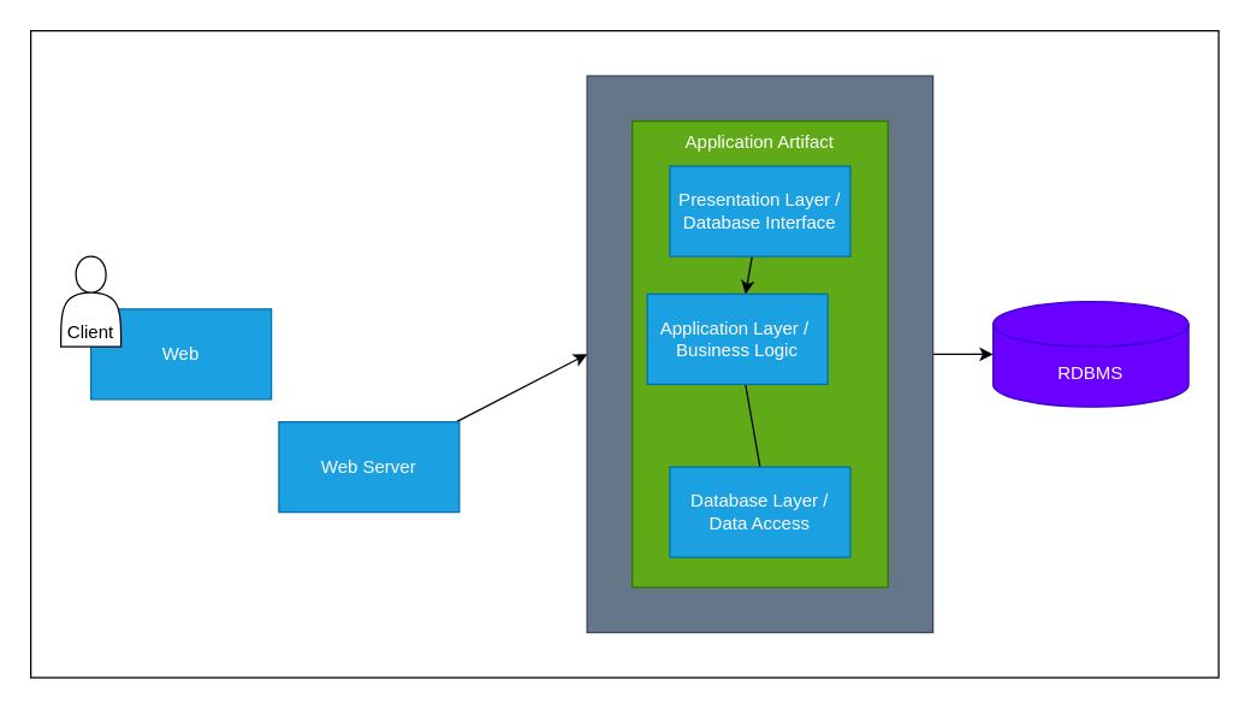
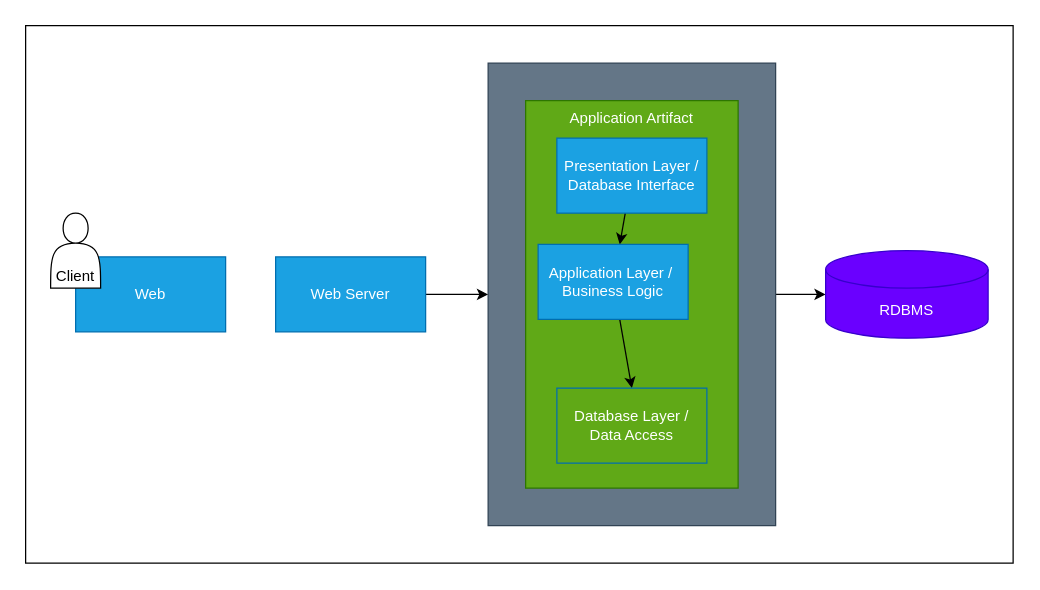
  <mxCell id="0" />
  <mxCell id="1" parent="0" />
  <mxCell id="2" value="" style="whiteSpace=wrap;html=1;" vertex="1" parent="1"><mxGeometry x="20" y="20" width="790" height="430" as="geometry" /></mxCell>
  <mxCell id="3" style="edgeStyle=none;html=1;entryX=0;entryY=0.5;entryDx=0;entryDy=0;entryPerimeter=0;" edge="1" parent="1" source="4" target="11"><mxGeometry relative="1" as="geometry" /></mxCell>
  <mxCell id="4" value="" style="whiteSpace=wrap;html=1;fillColor=#647687;fontColor=#ffffff;strokeColor=#314354;" vertex="1" parent="1"><mxGeometry x="390" y="50" width="230" height="370" as="geometry" /></mxCell>
  <mxCell id="5" value="Application Artifact" style="whiteSpace=wrap;html=1;verticalAlign=top;fillColor=#60a917;fontColor=#ffffff;strokeColor=#2D7600;" vertex="1" parent="1"><mxGeometry x="420" y="80" width="170" height="310" as="geometry" /></mxCell>
  <mxCell id="6" style="edgeStyle=none;html=1;" edge="1" parent="1" source="7" target="9"><mxGeometry relative="1" as="geometry" /></mxCell>
  <mxCell id="7" value="Presentation Layer / Database Interface" style="whiteSpace=wrap;html=1;fillColor=#1ba1e2;fontColor=#ffffff;strokeColor=#006EAF;" vertex="1" parent="1"><mxGeometry x="445" y="110" width="120" height="60" as="geometry" /></mxCell>
- <mxCell id="8" style="edgeStyle=none;html=1;entryX=0.5;entryY=0;entryDx=0;entryDy=0;endArrow=none;" edge="1" parent="1" source="9" target="10"><mxGeometry relative="1" as="geometry" /></mxCell>
+ <mxCell id="8" style="edgeStyle=none;html=1;entryX=0.5;entryY=0;entryDx=0;entryDy=0;" edge="1" parent="1" source="9" target="10"><mxGeometry relative="1" as="geometry" /></mxCell>
  <mxCell id="9" value="Application Layer /&amp;nbsp;&lt;br&gt;Business Logic" style="whiteSpace=wrap;html=1;fillColor=#1ba1e2;fontColor=#ffffff;strokeColor=#006EAF;" vertex="1" parent="1"><mxGeometry x="430" y="195" width="120" height="60" as="geometry" /></mxCell>
- <mxCell id="10" value="Database Layer / Data Access" style="whiteSpace=wrap;html=1;fillColor=#1ba1e2;fontColor=#ffffff;strokeColor=#006EAF;" vertex="1" parent="1"><mxGeometry x="445" y="310" width="120" height="60" as="geometry" /></mxCell>
+ <mxCell id="10" value="Database Layer / Data Access" style="whiteSpace=wrap;html=1;fillColor=#60a917;fontColor=#ffffff;strokeColor=#006EAF;" vertex="1" parent="1"><mxGeometry x="445" y="310" width="120" height="60" as="geometry" /></mxCell>
  <mxCell id="11" value="RDBMS" style="shape=cylinder3;whiteSpace=wrap;html=1;boundedLbl=1;backgroundOutline=1;size=15;fillColor=#6a00ff;fontColor=#ffffff;strokeColor=#3700CC;" vertex="1" parent="1"><mxGeometry x="660" y="200" width="130" height="70" as="geometry" /></mxCell>
  <mxCell id="12" style="edgeStyle=none;html=1;entryX=0;entryY=0.5;entryDx=0;entryDy=0;" edge="1" parent="1" source="13" target="4"><mxGeometry relative="1" as="geometry" /></mxCell>
- <mxCell id="13" value="Web Server" style="whiteSpace=wrap;html=1;fillColor=#1ba1e2;fontColor=#ffffff;strokeColor=#006EAF;" vertex="1" parent="1"><mxGeometry x="185" y="280" width="120" height="60" as="geometry" /></mxCell>
+ <mxCell id="13" value="Web Server" style="whiteSpace=wrap;html=1;fillColor=#1ba1e2;fontColor=#ffffff;strokeColor=#006EAF;" vertex="1" parent="1"><mxGeometry x="220" y="205" width="120" height="60" as="geometry" /></mxCell>
  <mxCell id="14" style="edgeStyle=none;html=1;" edge="1" parent="1" source="15" target="16"><mxGeometry relative="1" as="geometry" /></mxCell>
  <mxCell id="15" value="Web" style="whiteSpace=wrap;html=1;fillColor=#1ba1e2;fontColor=#ffffff;strokeColor=#006EAF;" vertex="1" parent="1"><mxGeometry x="60" y="205" width="120" height="60" as="geometry" /></mxCell>
  <mxCell id="16" value="Client" style="shape=actor;whiteSpace=wrap;html=1;verticalAlign=bottom;" vertex="1" parent="1"><mxGeometry x="40" y="170" width="40" height="60" as="geometry" /></mxCell>
